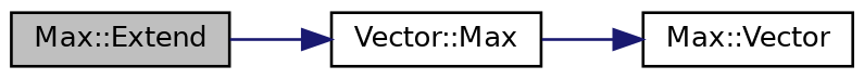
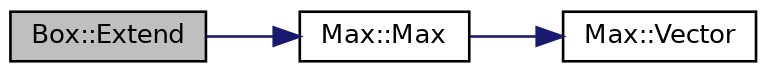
  digraph {
    rankdir=LR
    node [color=black fillcolor=white fontname=Helvetica fontsize=10 shape=record style=filled]
    edge [color=midnightblue fontname=Helvetica fontsize=10 labelfontname=Helvetica labelfontsize=10 style=solid]
-   n1 [fillcolor=grey75 fontcolor=black height=0.2 label="Max::Extend" width=0.4]
-   n2 [height=0.2 label="Vector::Max" width=0.4]
+   n1 [fillcolor=grey75 fontcolor=black height=0.2 label="Box::Extend" width=0.4]
+   n2 [height=0.2 label="Max::Max" width=0.4]
    n3 [height=0.2 label="Max::Vector" width=0.4]
    n1 -> n2
    n2 -> n3
  }
